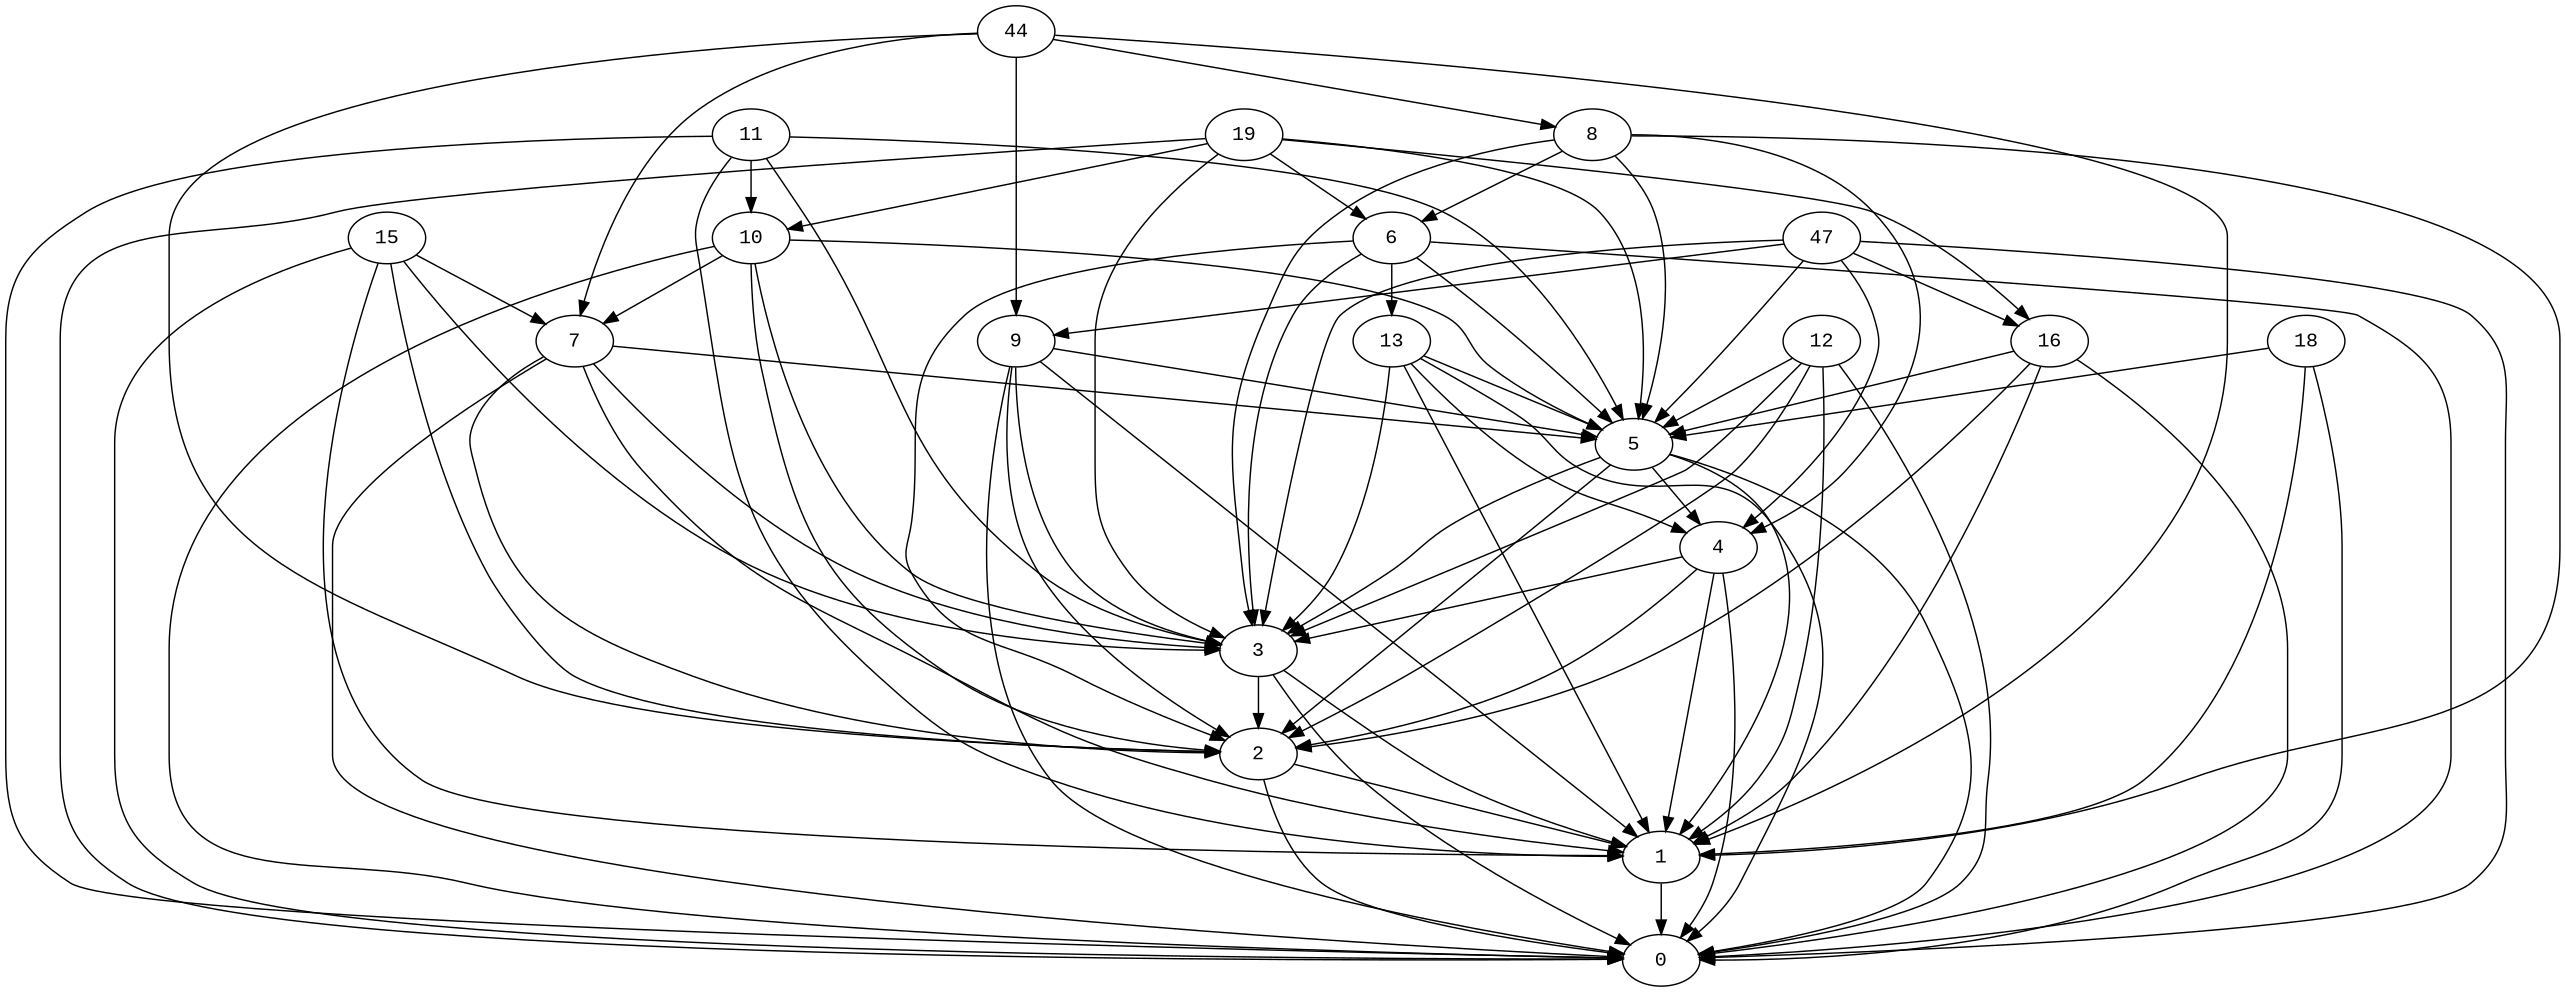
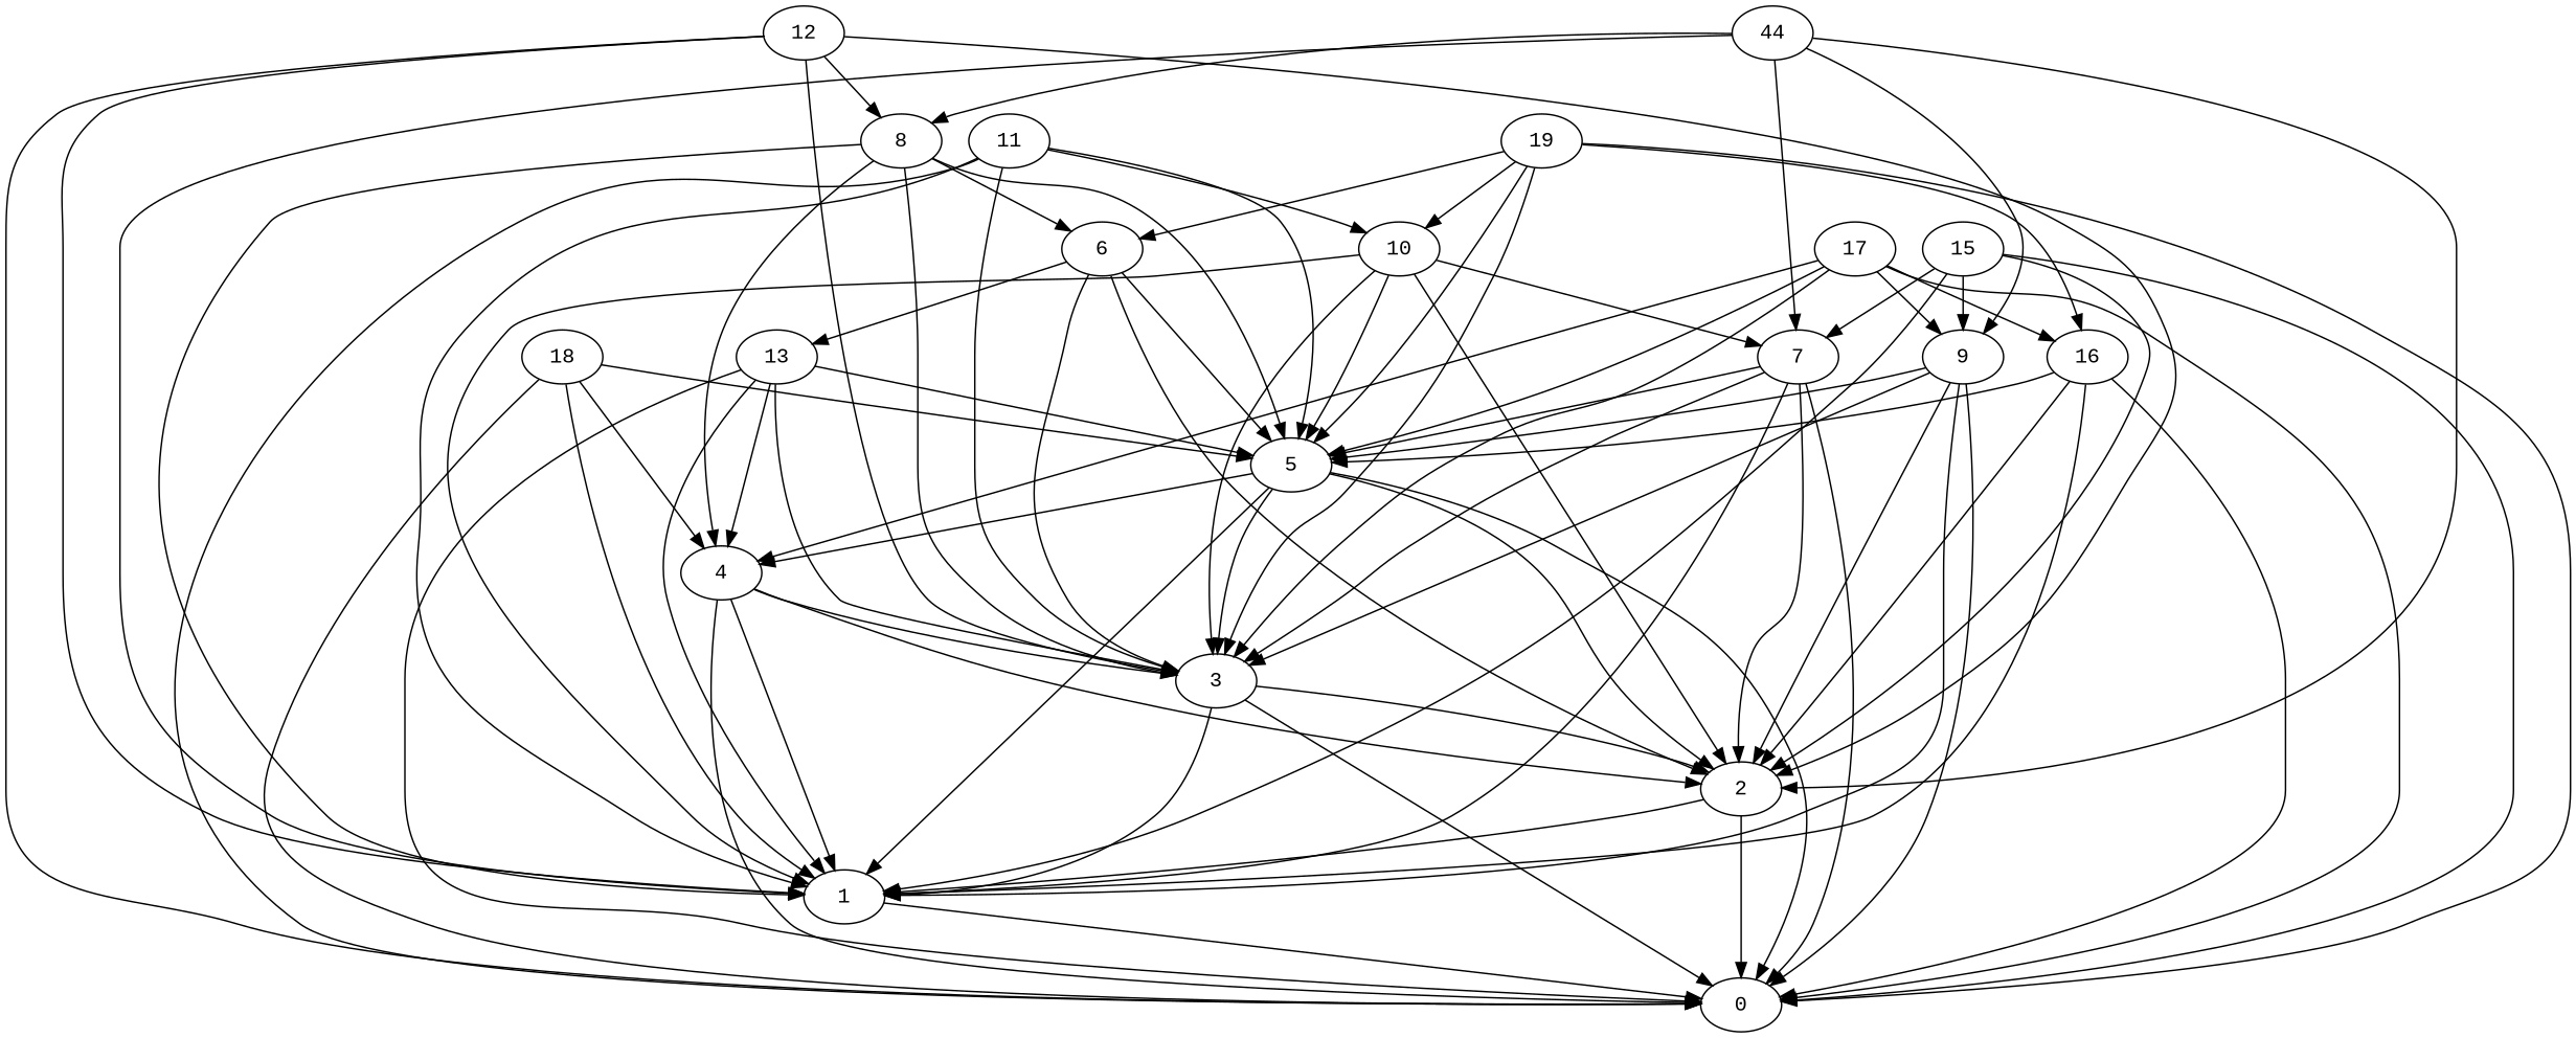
  digraph {
    fontname="Liberation Mono"
    node [fontname="Liberation Mono"]
    edge [fontname="Liberation Mono"]
    1
    0
    2
    3
    4
    5
    6
    13
    7
    8
    9
    10
    11
    12
    n15 [label=44]
    15
    16
-   17 [label=47]
+   17
    18
    19
    1 -> 0
    2 -> 1
    2 -> 0
    3 -> 1
    3 -> 0
    3 -> 2
    4 -> 1
    4 -> 0
    4 -> 2
    4 -> 3
    5 -> 1
    5 -> 0
    5 -> 2
    5 -> 3
    5 -> 4
-   6 -> 0
    6 -> 2
    6 -> 3
    6 -> 5
    6 -> 13
    13 -> 1
    13 -> 0
    13 -> 3
    13 -> 4
    13 -> 5
    7 -> 1
    7 -> 0
    7 -> 2
    7 -> 3
    7 -> 5
    8 -> 1
    8 -> 3
    8 -> 4
    8 -> 5
    8 -> 6
    9 -> 1
    9 -> 0
    9 -> 2
    9 -> 3
    9 -> 5
-   10 -> 0
+   10 -> 1
    10 -> 2
    10 -> 3
    10 -> 5
    10 -> 7
    11 -> 1
    11 -> 0
    11 -> 3
    11 -> 5
    11 -> 10
    12 -> 1
    12 -> 0
    12 -> 2
    12 -> 3
-   12 -> 5
+   12 -> 8
    n15 -> 1
    n15 -> 2
    n15 -> 7
    n15 -> 8
    n15 -> 9
    15 -> 1
    15 -> 0
    15 -> 2
-   15 -> 3
+   15 -> 9
    15 -> 7
    16 -> 1
    16 -> 0
    16 -> 2
    16 -> 5
    17 -> 0
    17 -> 3
    17 -> 4
    17 -> 5
    17 -> 9
    17 -> 16
    18 -> 1
    18 -> 0
+   18 -> 4
    18 -> 5
    19 -> 0
    19 -> 3
    19 -> 5
    19 -> 6
    19 -> 10
    19 -> 16
  }
